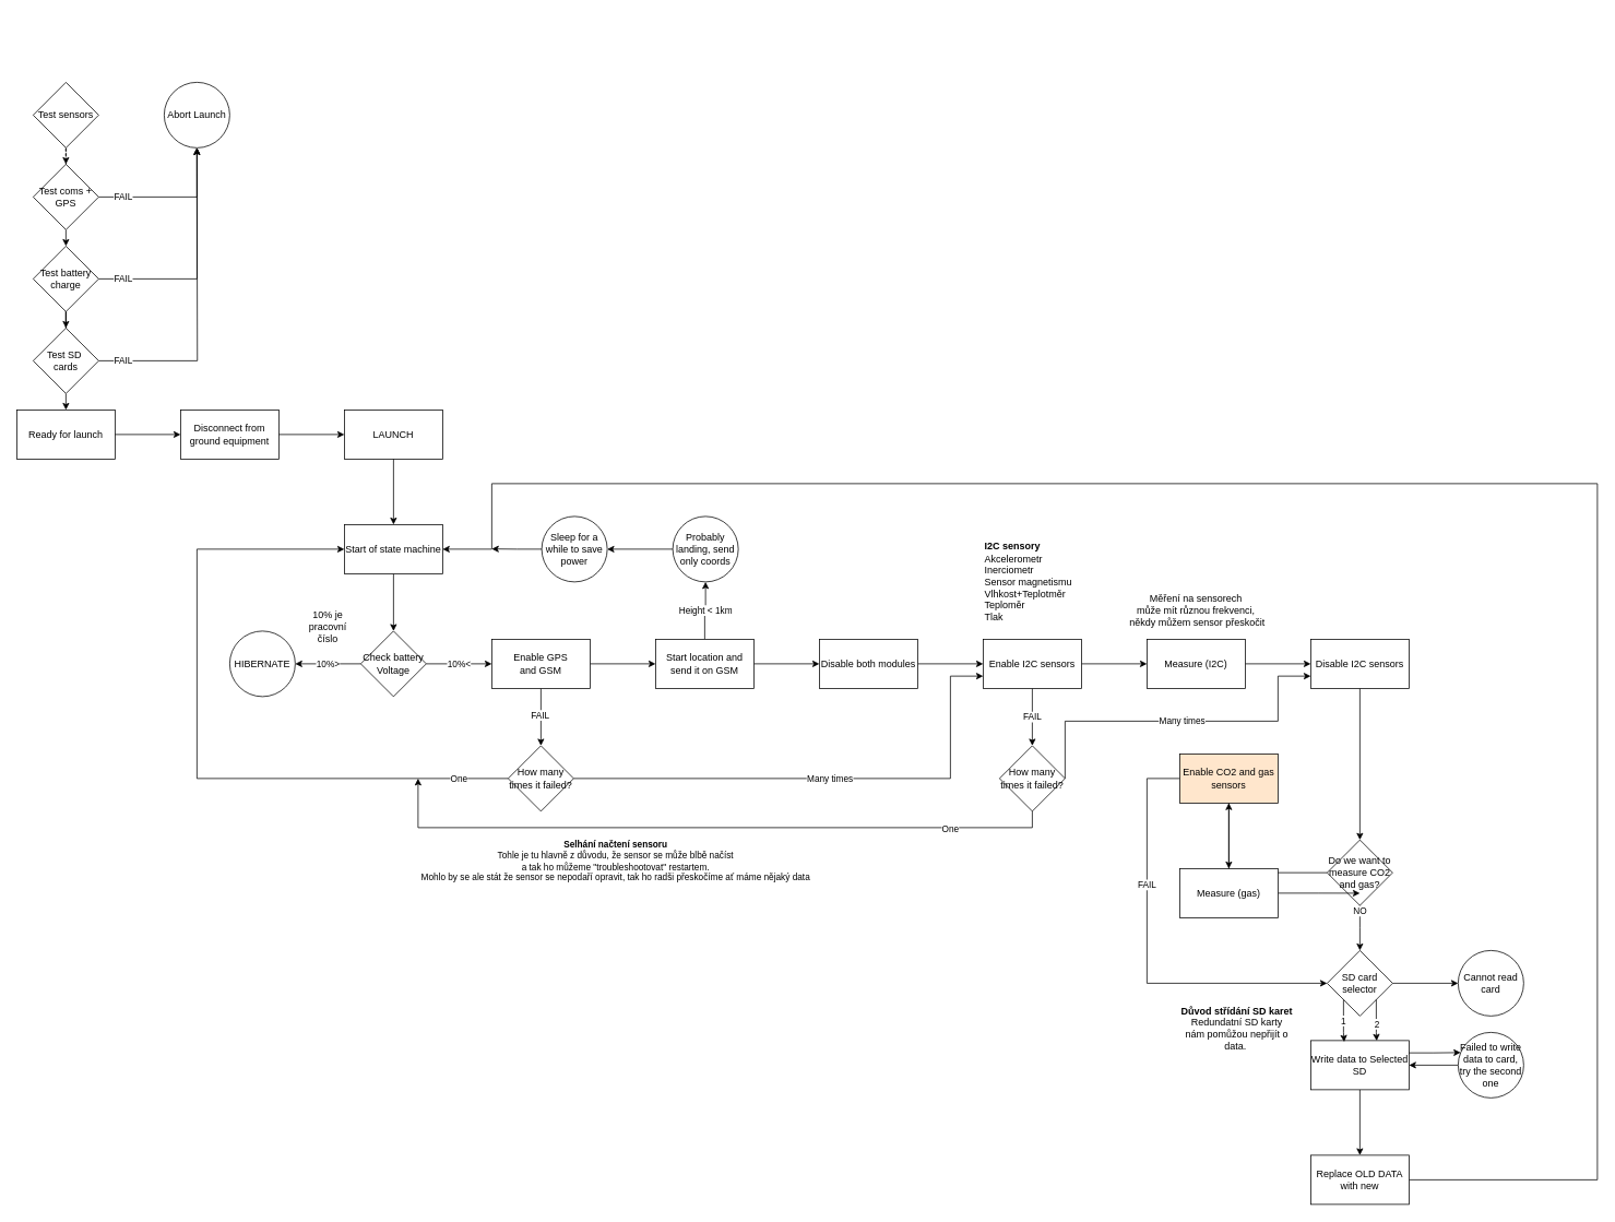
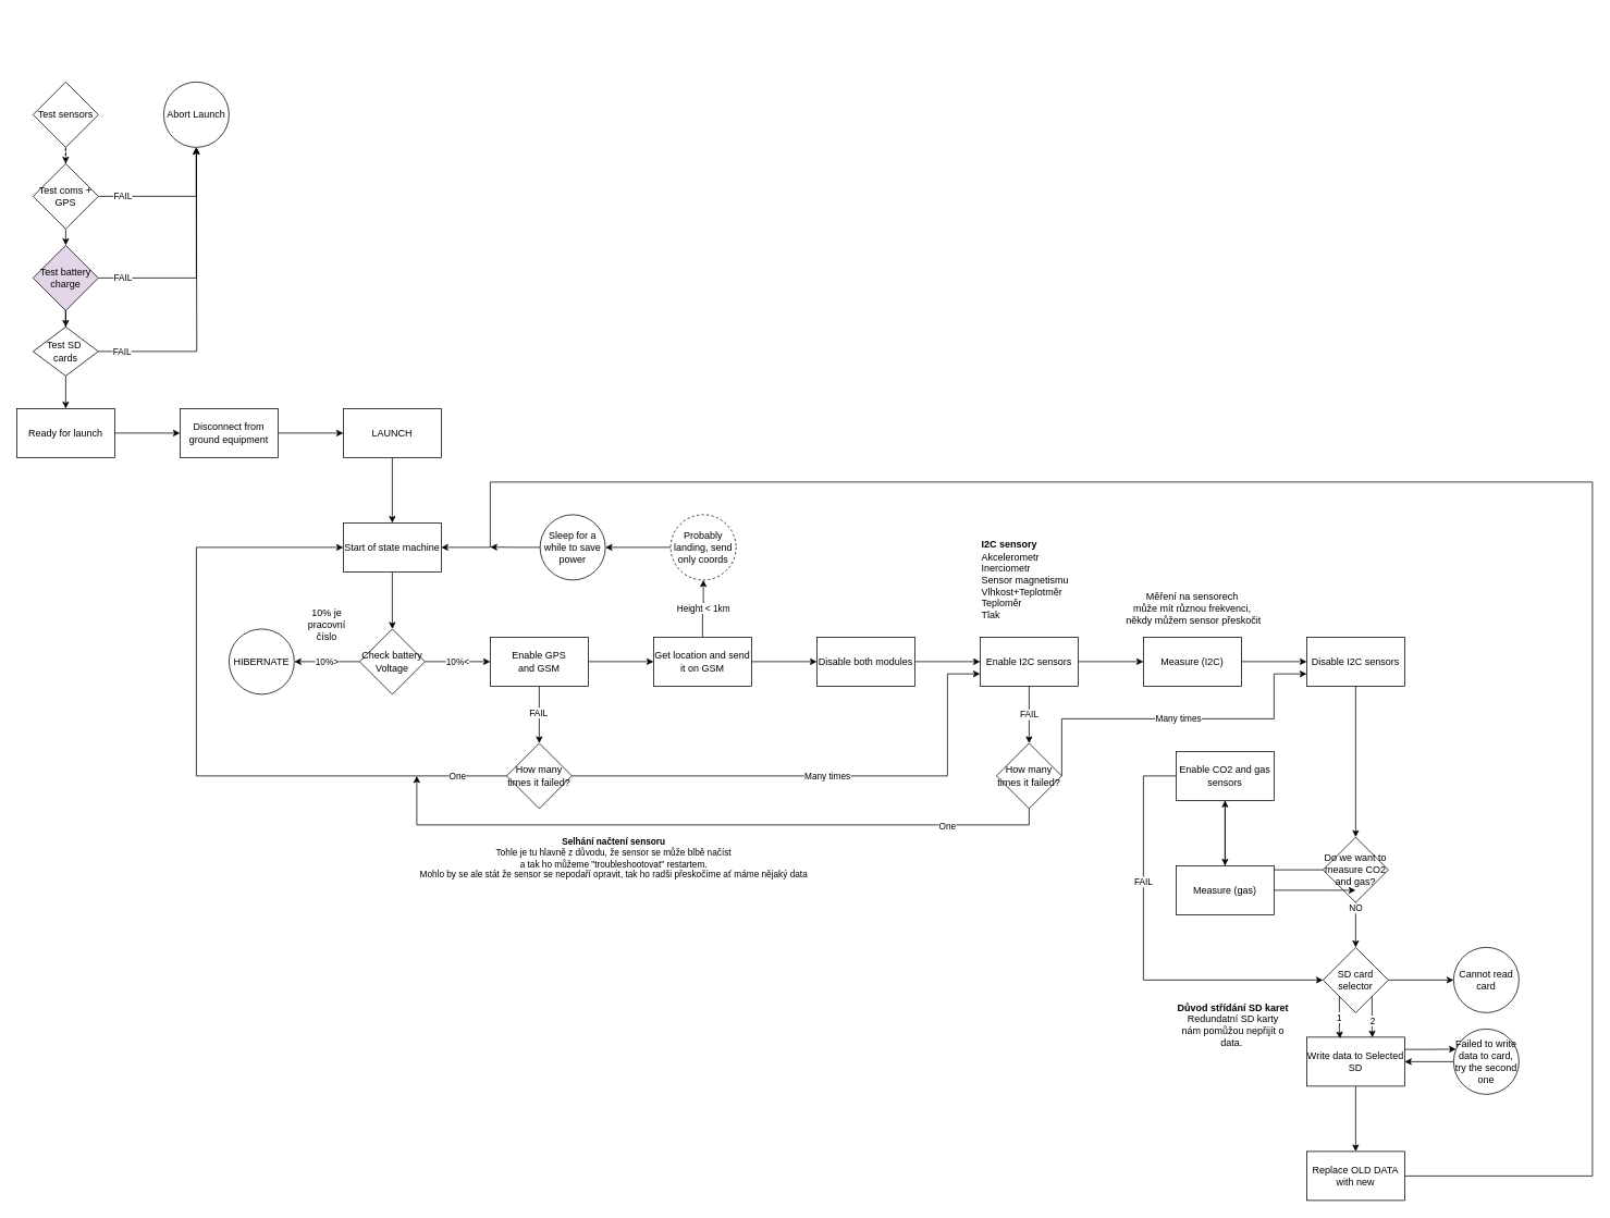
  <mxCell id="0" />
  <mxCell id="1" parent="0" />
  <mxCell id="2" value="" style="group" connectable="0" vertex="1" parent="1"><mxGeometry x="20" y="20" width="520" height="540" as="geometry" /></mxCell>
  <mxCell id="3" value="Test sensors" style="rhombus;whiteSpace=wrap;html=1;" vertex="1" parent="2"><mxGeometry x="20" y="80" width="80" height="80" as="geometry" /></mxCell>
  <mxCell id="4" value="Abort Launch" style="ellipse;whiteSpace=wrap;html=1;" vertex="1" parent="2"><mxGeometry x="180" y="80" width="80" height="80" as="geometry" /></mxCell>
  <mxCell id="5" value="FAIL" style="edgeStyle=orthogonalEdgeStyle;rounded=0;orthogonalLoop=1;jettySize=auto;html=1;exitX=1;exitY=0.5;exitDx=0;exitDy=0;entryX=0.5;entryY=1;entryDx=0;entryDy=0;align=center;" edge="1" parent="2" source="6" target="4"><mxGeometry x="-0.786" relative="1" as="geometry"><mxPoint x="220" y="310" as="targetPoint" /><mxPoint as="offset" /></mxGeometry></mxCell>
- <mxCell id="6" value="Test battery charge" style="rhombus;whiteSpace=wrap;html=1;" vertex="1" parent="2"><mxGeometry x="20" y="280" width="80" height="80" as="geometry" /></mxCell>
+ <mxCell id="6" value="Test battery charge" style="rhombus;whiteSpace=wrap;html=1;fillColor=#e1d5e7;" vertex="1" parent="2"><mxGeometry x="20" y="280" width="80" height="80" as="geometry" /></mxCell>
  <mxCell id="7" value="Ready for launch" style="whiteSpace=wrap;html=1;" vertex="1" parent="2"><mxGeometry y="480" width="120" height="60" as="geometry" /></mxCell>
  <mxCell id="8" value="FAIL" style="edgeStyle=orthogonalEdgeStyle;rounded=0;orthogonalLoop=1;jettySize=auto;html=1;exitX=1;exitY=0.5;exitDx=0;exitDy=0;entryX=0.5;entryY=1;entryDx=0;entryDy=0;" edge="1" parent="2" source="10" target="4"><mxGeometry x="-0.667" relative="1" as="geometry"><mxPoint x="220" y="220" as="targetPoint" /><mxPoint as="offset" /></mxGeometry></mxCell>
  <mxCell id="9" style="edgeStyle=orthogonalEdgeStyle;rounded=0;orthogonalLoop=1;jettySize=auto;html=1;exitX=0.5;exitY=1;exitDx=0;exitDy=0;entryX=0.5;entryY=0;entryDx=0;entryDy=0;" edge="1" parent="2" source="10" target="6"><mxGeometry relative="1" as="geometry" /></mxCell>
  <mxCell id="10" value="Test coms + GPS" style="rhombus;whiteSpace=wrap;html=1;" vertex="1" parent="2"><mxGeometry x="20" y="180" width="80" height="80" as="geometry" /></mxCell>
  <mxCell id="11" value="" style="edgeStyle=orthogonalEdgeStyle;rounded=0;orthogonalLoop=1;jettySize=auto;html=1;dashed=1;" edge="1" parent="2" source="3" target="10"><mxGeometry relative="1" as="geometry" /></mxCell>
  <mxCell id="12" value="Disconnect from ground equipment" style="whiteSpace=wrap;html=1;" vertex="1" parent="2"><mxGeometry x="200" y="480" width="120" height="60" as="geometry" /></mxCell>
  <mxCell id="13" value="" style="edgeStyle=orthogonalEdgeStyle;rounded=0;orthogonalLoop=1;jettySize=auto;html=1;" edge="1" parent="2" source="7" target="12"><mxGeometry relative="1" as="geometry" /></mxCell>
  <mxCell id="14" value="LAUNCH" style="whiteSpace=wrap;html=1;" vertex="1" parent="2"><mxGeometry x="400" y="480" width="120" height="60" as="geometry" /></mxCell>
  <mxCell id="15" value="" style="edgeStyle=orthogonalEdgeStyle;rounded=0;orthogonalLoop=1;jettySize=auto;html=1;" edge="1" parent="2" source="12" target="14"><mxGeometry relative="1" as="geometry" /></mxCell>
  <mxCell id="16" style="edgeStyle=orthogonalEdgeStyle;rounded=0;orthogonalLoop=1;jettySize=auto;html=1;exitX=0.5;exitY=1;exitDx=0;exitDy=0;entryX=0.5;entryY=0;entryDx=0;entryDy=0;" edge="1" parent="2" source="18" target="7"><mxGeometry relative="1" as="geometry" /></mxCell>
  <mxCell id="17" value="FAIL" style="edgeStyle=orthogonalEdgeStyle;rounded=0;orthogonalLoop=1;jettySize=auto;html=1;exitX=1;exitY=0.5;exitDx=0;exitDy=0;" edge="1" parent="2" source="18"><mxGeometry x="-0.842" relative="1" as="geometry"><mxPoint x="220" y="160" as="targetPoint" /><mxPoint as="offset" /></mxGeometry></mxCell>
- <mxCell id="18" value="Test SD&amp;nbsp;&lt;br&gt;cards" style="rhombus;whiteSpace=wrap;html=1;" vertex="1" parent="2"><mxGeometry x="20" y="380" width="80" height="80" as="geometry" /></mxCell>
+ <mxCell id="18" value="Test SD&amp;nbsp;&lt;br&gt;cards" style="rhombus;whiteSpace=wrap;html=1;" vertex="1" parent="2"><mxGeometry x="20" y="380" width="80" height="60" as="geometry" /></mxCell>
  <mxCell id="19" value="" style="edgeStyle=orthogonalEdgeStyle;rounded=0;orthogonalLoop=1;jettySize=auto;html=1;" edge="1" parent="2" source="6" target="18"><mxGeometry relative="1" as="geometry" /></mxCell>
  <mxCell id="20" value="" style="edgeStyle=orthogonalEdgeStyle;rounded=0;orthogonalLoop=1;jettySize=auto;html=1;" edge="1" parent="1" source="21" target="25"><mxGeometry relative="1" as="geometry" /></mxCell>
  <mxCell id="21" value="Start of state machine" style="whiteSpace=wrap;html=1;" vertex="1" parent="1"><mxGeometry x="420" y="640" width="120" height="60" as="geometry" /></mxCell>
  <mxCell id="22" value="" style="edgeStyle=orthogonalEdgeStyle;rounded=0;orthogonalLoop=1;jettySize=auto;html=1;" edge="1" parent="1" source="14" target="21"><mxGeometry relative="1" as="geometry" /></mxCell>
  <mxCell id="23" value="10%&amp;gt;" style="edgeStyle=orthogonalEdgeStyle;rounded=0;orthogonalLoop=1;jettySize=auto;html=1;" edge="1" parent="1" source="25" target="26"><mxGeometry relative="1" as="geometry" /></mxCell>
  <mxCell id="24" value="10%&amp;lt;" style="edgeStyle=orthogonalEdgeStyle;rounded=0;orthogonalLoop=1;jettySize=auto;html=1;" edge="1" parent="1" source="25"><mxGeometry relative="1" as="geometry"><mxPoint x="600" y="810" as="targetPoint" /></mxGeometry></mxCell>
  <mxCell id="25" value="Check battery Voltage" style="rhombus;whiteSpace=wrap;html=1;" vertex="1" parent="1"><mxGeometry x="440" y="770" width="80" height="80" as="geometry" /></mxCell>
  <mxCell id="26" value="HIBERNATE" style="ellipse;whiteSpace=wrap;html=1;" vertex="1" parent="1"><mxGeometry x="280" y="770" width="80" height="80" as="geometry" /></mxCell>
  <mxCell id="27" value="10% je pracovní číslo" style="text;html=1;strokeColor=none;fillColor=none;align=center;verticalAlign=middle;whiteSpace=wrap;rounded=0;" vertex="1" parent="1"><mxGeometry x="370" y="750" width="60" height="30" as="geometry" /></mxCell>
  <mxCell id="28" value="" style="edgeStyle=orthogonalEdgeStyle;rounded=0;orthogonalLoop=1;jettySize=auto;html=1;" edge="1" parent="1" source="31" target="34"><mxGeometry relative="1" as="geometry" /></mxCell>
  <mxCell id="29" value="" style="edgeStyle=orthogonalEdgeStyle;rounded=0;orthogonalLoop=1;jettySize=auto;html=1;" edge="1" parent="1" source="31"><mxGeometry relative="1" as="geometry"><mxPoint x="660" y="910" as="targetPoint" /></mxGeometry></mxCell>
  <mxCell id="30" value="FAIL" style="edgeLabel;html=1;align=center;verticalAlign=middle;resizable=0;points=[];" connectable="0" vertex="1" parent="29"><mxGeometry x="-0.1" y="-2" relative="1" as="geometry"><mxPoint as="offset" /></mxGeometry></mxCell>
  <mxCell id="31" value="Enable GPS&lt;br&gt;and GSM" style="rounded=0;whiteSpace=wrap;html=1;" vertex="1" parent="1"><mxGeometry x="600" y="780" width="120" height="60" as="geometry" /></mxCell>
  <mxCell id="32" value="" style="edgeStyle=orthogonalEdgeStyle;rounded=0;orthogonalLoop=1;jettySize=auto;html=1;" edge="1" parent="1" source="34" target="36"><mxGeometry relative="1" as="geometry" /></mxCell>
  <mxCell id="33" value="Height &amp;lt; 1km" style="edgeStyle=orthogonalEdgeStyle;rounded=0;orthogonalLoop=1;jettySize=auto;html=1;" edge="1" parent="1" source="34" target="67"><mxGeometry relative="1" as="geometry" /></mxCell>
- <mxCell id="34" value="Start location and send it on GSM" style="whiteSpace=wrap;html=1;rounded=0;" vertex="1" parent="1"><mxGeometry x="800" y="780" width="120" height="60" as="geometry" /></mxCell>
+ <mxCell id="34" value="Get location and send it on GSM" style="whiteSpace=wrap;html=1;rounded=0;" vertex="1" parent="1"><mxGeometry x="800" y="780" width="120" height="60" as="geometry" /></mxCell>
  <mxCell id="35" value="" style="edgeStyle=orthogonalEdgeStyle;rounded=0;orthogonalLoop=1;jettySize=auto;html=1;" edge="1" parent="1" source="36" target="39"><mxGeometry relative="1" as="geometry" /></mxCell>
  <mxCell id="36" value="Disable both modules" style="whiteSpace=wrap;html=1;rounded=0;" vertex="1" parent="1"><mxGeometry x="1000" y="780" width="120" height="60" as="geometry" /></mxCell>
  <mxCell id="37" value="FAIL" style="edgeStyle=orthogonalEdgeStyle;rounded=0;orthogonalLoop=1;jettySize=auto;html=1;" edge="1" parent="1" source="39"><mxGeometry relative="1" as="geometry"><mxPoint x="1260" y="910" as="targetPoint" /></mxGeometry></mxCell>
  <mxCell id="38" value="" style="edgeStyle=orthogonalEdgeStyle;rounded=0;orthogonalLoop=1;jettySize=auto;html=1;" edge="1" parent="1" source="39" target="42"><mxGeometry relative="1" as="geometry" /></mxCell>
  <mxCell id="39" value="Enable I2C sensors" style="whiteSpace=wrap;html=1;rounded=0;" vertex="1" parent="1"><mxGeometry x="1200" y="780" width="120" height="60" as="geometry" /></mxCell>
  <mxCell id="40" value="&lt;b&gt;I2C sensory&lt;/b&gt;&lt;br&gt;Akcelerometr&lt;br&gt;Inerciometr&lt;br&gt;Sensor magnetismu&lt;br&gt;Vlhkost+Teplotměr&lt;br&gt;Teploměr&lt;br&gt;Tlak" style="text;html=1;strokeColor=none;fillColor=none;align=left;verticalAlign=middle;whiteSpace=wrap;rounded=0;" vertex="1" parent="1"><mxGeometry x="1200" y="640" width="120" height="140" as="geometry" /></mxCell>
  <mxCell id="41" value="" style="edgeStyle=orthogonalEdgeStyle;rounded=0;orthogonalLoop=1;jettySize=auto;html=1;" edge="1" parent="1" source="42" target="44"><mxGeometry relative="1" as="geometry" /></mxCell>
  <mxCell id="42" value="Measure (I2C)" style="whiteSpace=wrap;html=1;rounded=0;" vertex="1" parent="1"><mxGeometry x="1400" y="780" width="120" height="60" as="geometry" /></mxCell>
  <mxCell id="43" value="" style="edgeStyle=orthogonalEdgeStyle;rounded=0;orthogonalLoop=1;jettySize=auto;html=1;" edge="1" parent="1" source="44" target="48"><mxGeometry relative="1" as="geometry" /></mxCell>
  <mxCell id="44" value="Disable I2C sensors" style="whiteSpace=wrap;html=1;rounded=0;" vertex="1" parent="1"><mxGeometry x="1600" y="780" width="120" height="60" as="geometry" /></mxCell>
  <mxCell id="45" value="Měření na sensorech &lt;br&gt;může mít různou frekvenci,&lt;br&gt;&amp;nbsp;někdy můžem sensor přeskočit" style="text;html=1;strokeColor=none;fillColor=none;align=center;verticalAlign=middle;whiteSpace=wrap;rounded=0;" vertex="1" parent="1"><mxGeometry x="1235" y="730" width="450" height="30" as="geometry" /></mxCell>
  <mxCell id="46" value="YES" style="edgeStyle=orthogonalEdgeStyle;rounded=0;orthogonalLoop=1;jettySize=auto;html=1;" edge="1" parent="1" source="48" target="51"><mxGeometry relative="1" as="geometry" /></mxCell>
  <mxCell id="47" value="NO" style="edgeStyle=orthogonalEdgeStyle;rounded=0;orthogonalLoop=1;jettySize=auto;html=1;" edge="1" parent="1" source="48"><mxGeometry x="-0.765" relative="1" as="geometry"><mxPoint x="1660" y="1160" as="targetPoint" /><mxPoint as="offset" /></mxGeometry></mxCell>
  <mxCell id="48" value="Do we want to measure CO2 and gas?" style="rhombus;whiteSpace=wrap;html=1;rounded=0;" vertex="1" parent="1"><mxGeometry x="1620" y="1025" width="80" height="80" as="geometry" /></mxCell>
  <mxCell id="49" value="FAIL" style="edgeStyle=orthogonalEdgeStyle;rounded=0;orthogonalLoop=1;jettySize=auto;html=1;entryX=0;entryY=0.5;entryDx=0;entryDy=0;" edge="1" parent="1" source="51" target="55"><mxGeometry x="-0.334" relative="1" as="geometry"><mxPoint x="1600" y="1190" as="targetPoint" /><Array as="points"><mxPoint x="1400" y="950" /><mxPoint x="1400" y="1200" /></Array><mxPoint as="offset" /></mxGeometry></mxCell>
  <mxCell id="50" value="" style="edgeStyle=orthogonalEdgeStyle;rounded=0;orthogonalLoop=1;jettySize=auto;html=1;" edge="1" parent="1" source="51" target="53"><mxGeometry relative="1" as="geometry" /></mxCell>
- <mxCell id="51" value="Enable CO2 and gas sensors" style="whiteSpace=wrap;html=1;rounded=0;fillColor=#ffe6cc;" vertex="1" parent="1"><mxGeometry x="1440" y="920" width="120" height="60" as="geometry" /></mxCell>
+ <mxCell id="51" value="Enable CO2 and gas sensors" style="whiteSpace=wrap;html=1;rounded=0;" vertex="1" parent="1"><mxGeometry x="1440" y="920" width="120" height="60" as="geometry" /></mxCell>
  <mxCell id="52" style="edgeStyle=orthogonalEdgeStyle;rounded=0;orthogonalLoop=1;jettySize=auto;html=1;exitX=1;exitY=0.5;exitDx=0;exitDy=0;" edge="1" parent="1" source="53"><mxGeometry relative="1" as="geometry"><mxPoint x="1660" y="1090.059" as="targetPoint" /></mxGeometry></mxCell>
  <mxCell id="53" value="Measure (gas)" style="whiteSpace=wrap;html=1;rounded=0;" vertex="1" parent="1"><mxGeometry x="1440" y="1060" width="120" height="60" as="geometry" /></mxCell>
  <mxCell id="54" value="" style="edgeStyle=orthogonalEdgeStyle;rounded=0;orthogonalLoop=1;jettySize=auto;html=1;" edge="1" parent="1" source="55" target="58"><mxGeometry relative="1" as="geometry" /></mxCell>
  <mxCell id="55" value="SD card selector" style="rhombus;whiteSpace=wrap;html=1;" vertex="1" parent="1"><mxGeometry x="1620" y="1160" width="80" height="80" as="geometry" /></mxCell>
  <mxCell id="56" value="" style="edgeStyle=orthogonalEdgeStyle;rounded=0;orthogonalLoop=1;jettySize=auto;html=1;" edge="1" parent="1" source="57" target="65"><mxGeometry relative="1" as="geometry" /></mxCell>
  <mxCell id="57" value="Write data to Selected SD" style="rounded=0;whiteSpace=wrap;html=1;" vertex="1" parent="1"><mxGeometry x="1600" y="1270" width="120" height="60" as="geometry" /></mxCell>
  <mxCell id="58" value="Cannot read card" style="ellipse;whiteSpace=wrap;html=1;" vertex="1" parent="1"><mxGeometry x="1780" y="1160" width="80" height="80" as="geometry" /></mxCell>
  <mxCell id="59" value="1" style="edgeStyle=orthogonalEdgeStyle;rounded=0;orthogonalLoop=1;jettySize=auto;html=1;exitX=0;exitY=1;exitDx=0;exitDy=0;entryX=0.34;entryY=0.028;entryDx=0;entryDy=0;entryPerimeter=0;" edge="1" parent="1" source="55" target="57"><mxGeometry relative="1" as="geometry" /></mxCell>
  <mxCell id="60" value="2" style="edgeStyle=orthogonalEdgeStyle;rounded=0;orthogonalLoop=1;jettySize=auto;html=1;exitX=1;exitY=1;exitDx=0;exitDy=0;entryX=0.671;entryY=0.006;entryDx=0;entryDy=0;entryPerimeter=0;" edge="1" parent="1" source="55" target="57"><mxGeometry x="0.18" y="1" relative="1" as="geometry"><mxPoint as="offset" /></mxGeometry></mxCell>
  <mxCell id="61" style="edgeStyle=orthogonalEdgeStyle;rounded=0;orthogonalLoop=1;jettySize=auto;html=1;exitX=0;exitY=0.5;exitDx=0;exitDy=0;entryX=1;entryY=0.5;entryDx=0;entryDy=0;" edge="1" parent="1" source="62" target="57"><mxGeometry relative="1" as="geometry" /></mxCell>
  <mxCell id="62" value="Failed to write&lt;br&gt;data to card, try the second one" style="ellipse;whiteSpace=wrap;html=1;aspect=fixed;" vertex="1" parent="1"><mxGeometry x="1780" y="1260" width="80" height="80" as="geometry" /></mxCell>
  <mxCell id="63" style="edgeStyle=orthogonalEdgeStyle;rounded=0;orthogonalLoop=1;jettySize=auto;html=1;exitX=1;exitY=0.25;exitDx=0;exitDy=0;entryX=0.037;entryY=0.308;entryDx=0;entryDy=0;entryPerimeter=0;" edge="1" parent="1" source="57" target="62"><mxGeometry relative="1" as="geometry" /></mxCell>
  <mxCell id="64" style="edgeStyle=orthogonalEdgeStyle;rounded=0;orthogonalLoop=1;jettySize=auto;html=1;exitX=1;exitY=0.5;exitDx=0;exitDy=0;entryX=1;entryY=0.5;entryDx=0;entryDy=0;" edge="1" parent="1" source="65" target="21"><mxGeometry relative="1" as="geometry"><mxPoint x="930" y="1000" as="targetPoint" /><Array as="points"><mxPoint x="1950" y="1440" /><mxPoint x="1950" y="590" /><mxPoint x="600" y="590" /><mxPoint x="600" y="670" /></Array></mxGeometry></mxCell>
  <mxCell id="65" value="Replace OLD DATA with new" style="whiteSpace=wrap;html=1;rounded=0;" vertex="1" parent="1"><mxGeometry x="1600" y="1410" width="120" height="60" as="geometry" /></mxCell>
  <mxCell id="66" value="" style="edgeStyle=orthogonalEdgeStyle;rounded=0;orthogonalLoop=1;jettySize=auto;html=1;" edge="1" parent="1" source="67" target="69"><mxGeometry relative="1" as="geometry" /></mxCell>
- <mxCell id="67" value="Probably landing, send only coords" style="ellipse;whiteSpace=wrap;html=1;rounded=0;" vertex="1" parent="1"><mxGeometry x="821" y="630" width="80" height="80" as="geometry" /></mxCell>
+ <mxCell id="67" value="Probably landing, send only coords" style="ellipse;whiteSpace=wrap;html=1;rounded=0;dashed=1;" vertex="1" parent="1"><mxGeometry x="821" y="630" width="80" height="80" as="geometry" /></mxCell>
  <mxCell id="68" style="edgeStyle=orthogonalEdgeStyle;rounded=0;orthogonalLoop=1;jettySize=auto;html=1;exitX=0;exitY=0.5;exitDx=0;exitDy=0;" edge="1" parent="1" source="69"><mxGeometry relative="1" as="geometry"><mxPoint x="600" y="669.714" as="targetPoint" /></mxGeometry></mxCell>
  <mxCell id="69" value="Sleep for a while to save power" style="ellipse;whiteSpace=wrap;html=1;rounded=0;" vertex="1" parent="1"><mxGeometry x="661" y="630" width="80" height="80" as="geometry" /></mxCell>
  <mxCell id="70" value="One" style="edgeStyle=orthogonalEdgeStyle;rounded=0;orthogonalLoop=1;jettySize=auto;html=1;exitX=0;exitY=0.5;exitDx=0;exitDy=0;entryX=0;entryY=0.5;entryDx=0;entryDy=0;" edge="1" parent="1" source="72" target="21"><mxGeometry x="-0.857" relative="1" as="geometry"><Array as="points"><mxPoint x="240" y="950" /><mxPoint x="240" y="670" /></Array><mxPoint as="offset" /></mxGeometry></mxCell>
  <mxCell id="71" value="Many times" style="edgeStyle=orthogonalEdgeStyle;rounded=0;orthogonalLoop=1;jettySize=auto;html=1;exitX=1;exitY=0.5;exitDx=0;exitDy=0;entryX=0;entryY=0.75;entryDx=0;entryDy=0;" edge="1" parent="1" source="72" target="39"><mxGeometry relative="1" as="geometry"><Array as="points"><mxPoint x="1160" y="950" /><mxPoint x="1160" y="825" /></Array></mxGeometry></mxCell>
  <mxCell id="72" value="How many times it failed?" style="rhombus;whiteSpace=wrap;html=1;" vertex="1" parent="1"><mxGeometry x="620" y="910" width="80" height="80" as="geometry" /></mxCell>
  <mxCell id="73" value="Many times" style="edgeStyle=orthogonalEdgeStyle;rounded=0;orthogonalLoop=1;jettySize=auto;html=1;exitX=1;exitY=0.5;exitDx=0;exitDy=0;entryX=0;entryY=0.75;entryDx=0;entryDy=0;" edge="1" parent="1" source="77" target="44"><mxGeometry relative="1" as="geometry"><Array as="points"><mxPoint x="1300" y="880" /><mxPoint x="1560" y="880" /><mxPoint x="1560" y="825" /></Array></mxGeometry></mxCell>
  <mxCell id="74" style="edgeStyle=orthogonalEdgeStyle;rounded=0;orthogonalLoop=1;jettySize=auto;html=1;exitX=0.5;exitY=1;exitDx=0;exitDy=0;" edge="1" parent="1" source="77"><mxGeometry relative="1" as="geometry"><mxPoint x="510" y="950" as="targetPoint" /><Array as="points"><mxPoint x="1260" y="1010" /><mxPoint x="510" y="1010" /></Array></mxGeometry></mxCell>
  <mxCell id="75" value="One" style="edgeLabel;html=1;align=center;verticalAlign=middle;resizable=0;points=[];" connectable="0" vertex="1" parent="74"><mxGeometry x="-0.709" y="1" relative="1" as="geometry"><mxPoint as="offset" /></mxGeometry></mxCell>
  <mxCell id="76" value="&lt;b&gt;Selhání načtení sensoru&lt;/b&gt;&lt;br&gt;Tohle je tu hlavně z důvodu, že sensor se může blbě načíst&lt;br&gt;a tak ho můžeme &quot;troubleshootovat&quot; restartem.&lt;br&gt;Mohlo by se ale stát že sensor se nepodaří opravit, tak ho radši přeskočíme ať máme nějaký data" style="edgeLabel;html=1;align=center;verticalAlign=middle;resizable=0;points=[];" connectable="0" vertex="1" parent="74"><mxGeometry x="0.468" y="16" relative="1" as="geometry"><mxPoint x="79" y="24" as="offset" /></mxGeometry></mxCell>
  <mxCell id="77" value="How many times it failed?" style="rhombus;whiteSpace=wrap;html=1;" vertex="1" parent="1"><mxGeometry x="1220" y="910" width="80" height="80" as="geometry" /></mxCell>
  <mxCell id="78" value="&lt;b&gt;Důvod střídání SD karet&lt;/b&gt;&lt;br&gt;Redundatní SD karty nám pomůžou nepřijít o data.&amp;nbsp;" style="text;html=1;strokeColor=none;fillColor=none;align=center;verticalAlign=top;whiteSpace=wrap;rounded=0;" vertex="1" parent="1"><mxGeometry x="1440" y="1220" width="140" height="220" as="geometry" /></mxCell>
